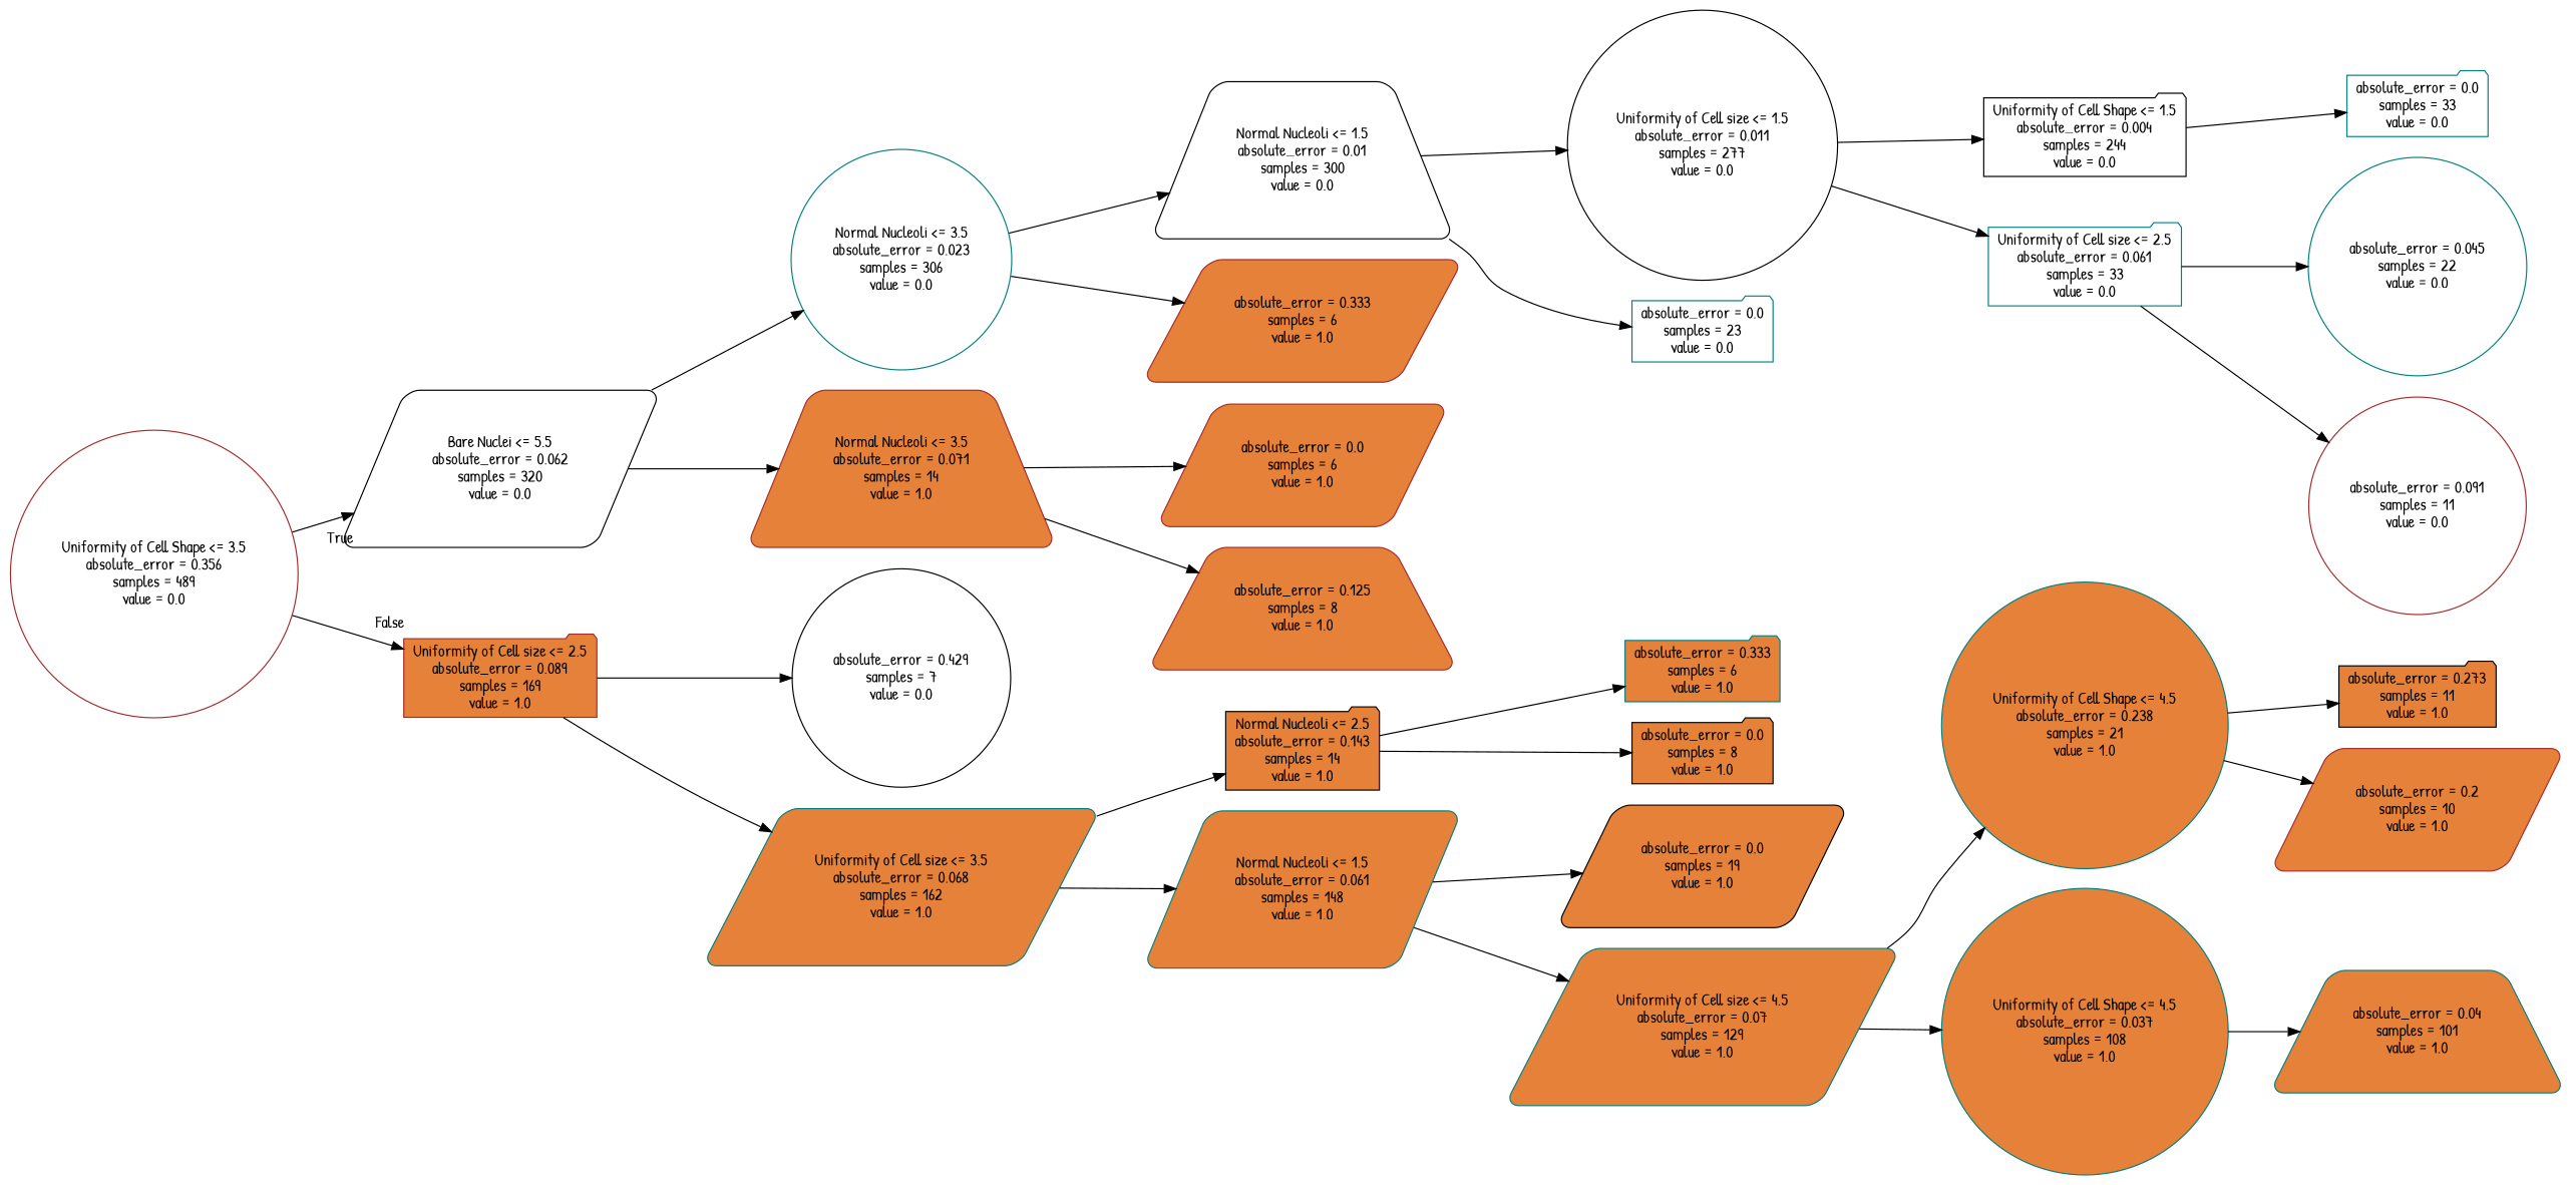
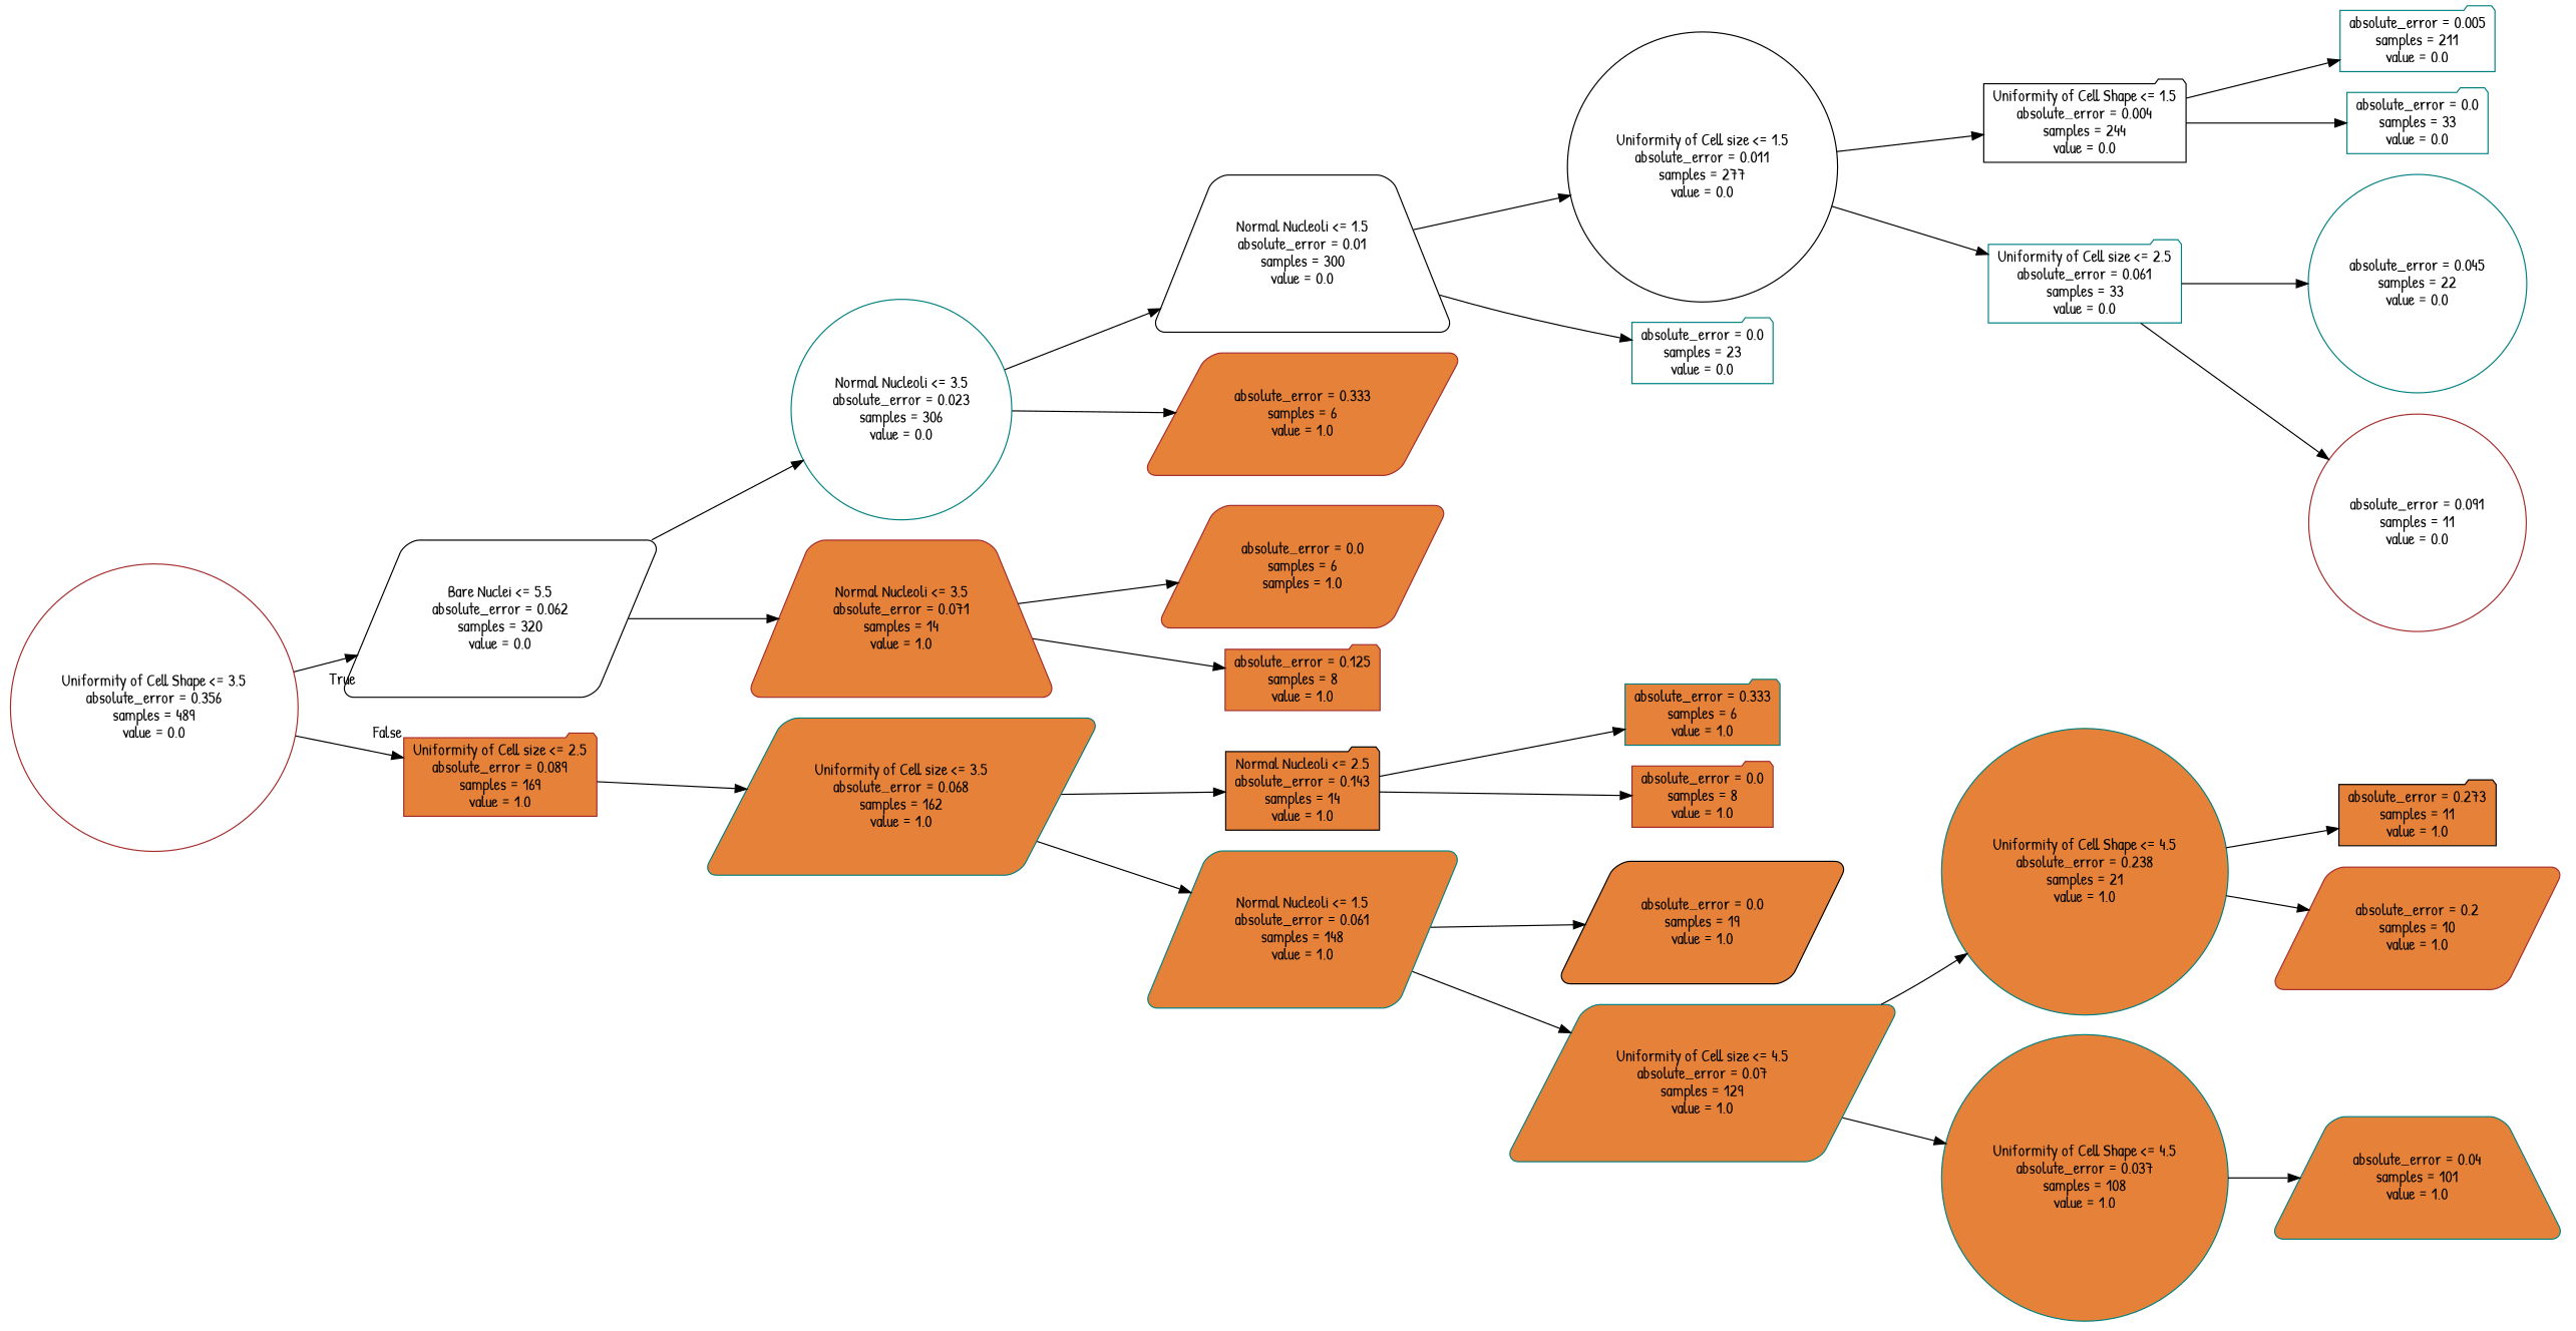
  digraph {
    fontname="Patrick Hand"
    rankdir=LR
    node [color=teal fillcolor="#e58139" fontname="Patrick Hand" shape=folder style="filled, rounded"]
    edge [fontname="Patrick Hand"]
    n1 [color=brown fillcolor="#ffffff" label="Uniformity of Cell Shape <= 3.5\nabsolute_error = 0.356\nsamples = 489\nvalue = 0.0" shape=circle]
    n2 [color=black fillcolor="#ffffff" label="Bare Nuclei <= 5.5\nabsolute_error = 0.062\nsamples = 320\nvalue = 0.0" shape=parallelogram]
    n3 [color=brown label="Uniformity of Cell size <= 2.5\nabsolute_error = 0.089\nsamples = 169\nvalue = 1.0"]
    n4 [fillcolor="#ffffff" label="Normal Nucleoli <= 3.5\nabsolute_error = 0.023\nsamples = 306\nvalue = 0.0" shape=circle]
    n5 [color=brown label="Normal Nucleoli <= 3.5\nabsolute_error = 0.071\nsamples = 14\nvalue = 1.0" shape=trapezium]
-   n6 [color=black fillcolor="#ffffff" label="absolute_error = 0.429\nsamples = 7\nvalue = 0.0" shape=circle]
    n7 [label="Uniformity of Cell size <= 3.5\nabsolute_error = 0.068\nsamples = 162\nvalue = 1.0" shape=parallelogram]
    n8 [color=black fillcolor="#ffffff" label="Normal Nucleoli <= 1.5\nabsolute_error = 0.01\nsamples = 300\nvalue = 0.0" shape=trapezium]
    n9 [color=brown label="absolute_error = 0.333\nsamples = 6\nvalue = 1.0" shape=parallelogram]
-   n10 [color=brown label="absolute_error = 0.0\nsamples = 6\nvalue = 1.0" shape=parallelogram]
-   n11 [color=brown label="absolute_error = 0.125\nsamples = 8\nvalue = 1.0" shape=trapezium]
+   n10 [color=brown label="absolute_error = 0.0\nsamples = 6\nsamples = 1.0" shape=parallelogram]
+   n11 [color=brown label="absolute_error = 0.125\nsamples = 8\nvalue = 1.0"]
    n12 [color=black fillcolor="#ffffff" label="Uniformity of Cell size <= 1.5\nabsolute_error = 0.011\nsamples = 277\nvalue = 0.0" shape=circle]
    n13 [fillcolor="#ffffff" label="absolute_error = 0.0\nsamples = 23\nvalue = 0.0"]
    n14 [color=black fillcolor="#ffffff" label="Uniformity of Cell Shape <= 1.5\nabsolute_error = 0.004\nsamples = 244\nvalue = 0.0"]
    n15 [fillcolor="#ffffff" label="Uniformity of Cell size <= 2.5\nabsolute_error = 0.061\nsamples = 33\nvalue = 0.0"]
+   n16 [fillcolor="#ffffff" label="absolute_error = 0.005\nsamples = 211\nvalue = 0.0"]
    n17 [fillcolor="#ffffff" label="absolute_error = 0.0\nsamples = 33\nvalue = 0.0"]
    n18 [fillcolor="#ffffff" label="absolute_error = 0.045\nsamples = 22\nvalue = 0.0" shape=circle]
    n19 [color=brown fillcolor="#ffffff" label="absolute_error = 0.091\nsamples = 11\nvalue = 0.0" shape=circle]
    n20 [color=black label="Normal Nucleoli <= 2.5\nabsolute_error = 0.143\nsamples = 14\nvalue = 1.0"]
    n21 [label="Normal Nucleoli <= 1.5\nabsolute_error = 0.061\nsamples = 148\nvalue = 1.0" shape=parallelogram]
    n22 [label="absolute_error = 0.333\nsamples = 6\nvalue = 1.0"]
-   n23 [color=black label="absolute_error = 0.0\nsamples = 8\nvalue = 1.0"]
+   n23 [color=brown label="absolute_error = 0.0\nsamples = 8\nvalue = 1.0"]
    n24 [color=black label="absolute_error = 0.0\nsamples = 19\nvalue = 1.0" shape=parallelogram]
    n25 [label="Uniformity of Cell size <= 4.5\nabsolute_error = 0.07\nsamples = 129\nvalue = 1.0" shape=parallelogram]
    n26 [label="Uniformity of Cell Shape <= 4.5\nabsolute_error = 0.238\nsamples = 21\nvalue = 1.0" shape=circle]
    n27 [label="Uniformity of Cell Shape <= 4.5\nabsolute_error = 0.037\nsamples = 108\nvalue = 1.0" shape=circle]
    n28 [color=black label="absolute_error = 0.273\nsamples = 11\nvalue = 1.0"]
    n29 [color=brown label="absolute_error = 0.2\nsamples = 10\nvalue = 1.0" shape=parallelogram]
    n30 [label="absolute_error = 0.04\nsamples = 101\nvalue = 1.0" shape=trapezium]
    n1 -> n2 [headlabel=True labelangle=45 labeldistance=2.5]
    n1 -> n3 [headlabel=False labelangle=-45 labeldistance=2.5]
    n2 -> n4
    n2 -> n5
-   n3 -> n6
    n3 -> n7
    n4 -> n8
    n4 -> n9
    n5 -> n10
    n5 -> n11
    n7 -> n20
    n7 -> n21
    n8 -> n12
    n8 -> n13
    n12 -> n14
    n12 -> n15
+   n14 -> n16
    n14 -> n17
    n15 -> n18
    n15 -> n19
    n20 -> n22
    n20 -> n23
    n21 -> n24
    n21 -> n25
    n25 -> n26
    n25 -> n27
    n26 -> n28
    n26 -> n29
    n27 -> n30
  }
